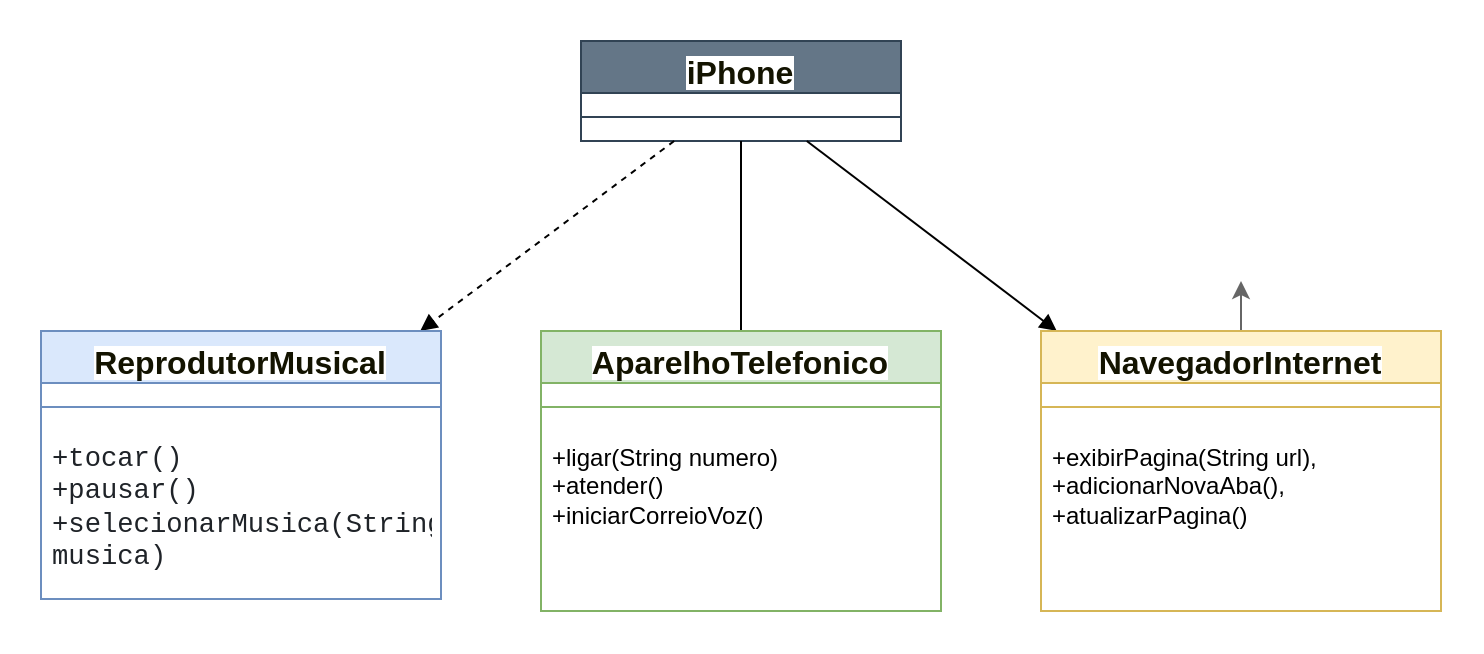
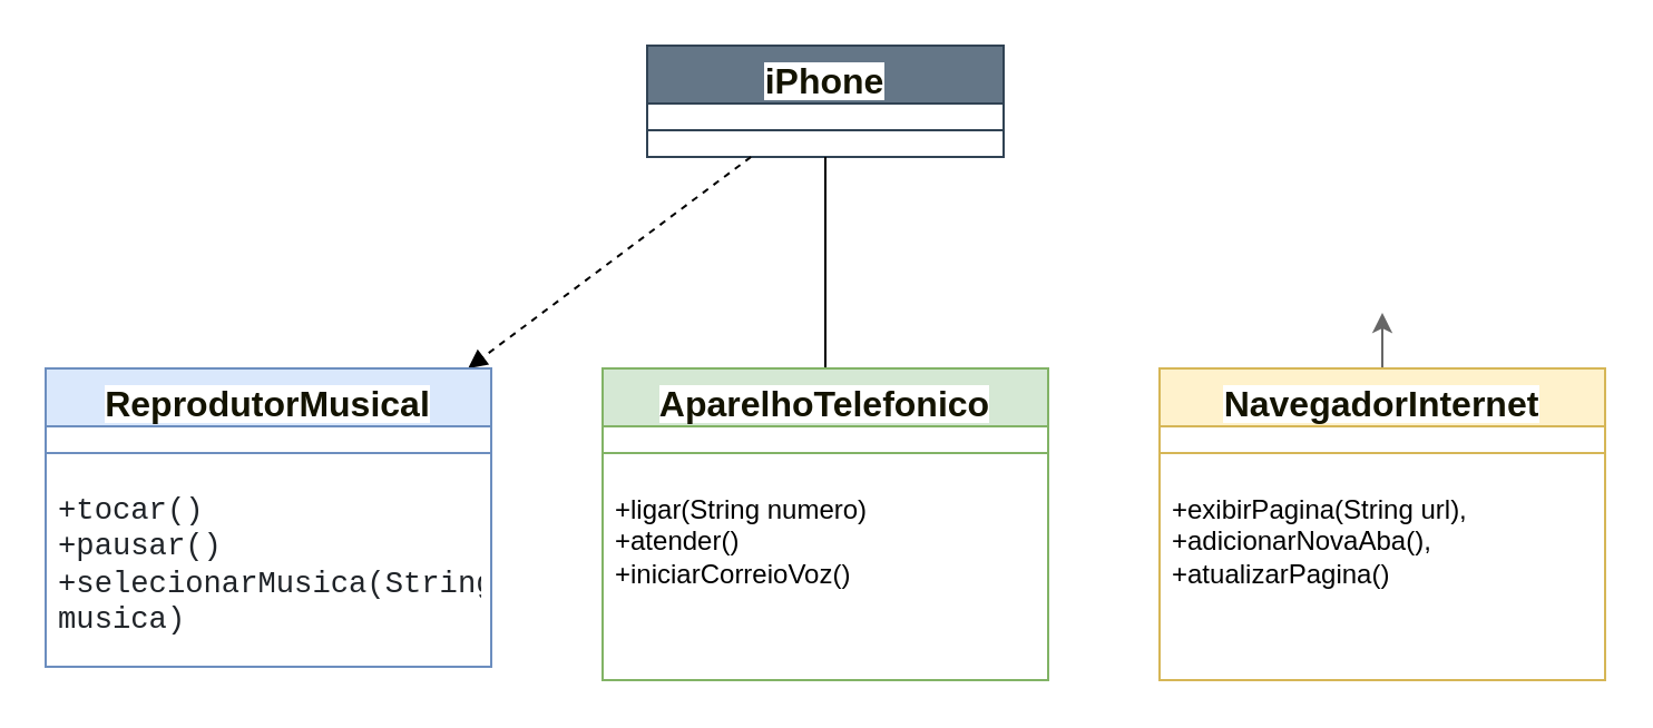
  <mxCell id="0" />
  <mxCell id="1" parent="0" />
  <mxCell id="2" value="&lt;span style=&quot;color: rgb(19, 19, 0); font-family: &amp;quot;trebuchet ms&amp;quot;, verdana, arial, sans-serif; font-size: 16px; text-align: start; text-wrap: nowrap; background-color: rgb(255, 255, 255);&quot;&gt;iPhone&lt;/span&gt;" style="swimlane;fontStyle=1;align=center;verticalAlign=top;childLayout=stackLayout;horizontal=1;startSize=26;horizontalStack=0;resizeParent=1;resizeParentMax=0;resizeLast=0;collapsible=1;marginBottom=0;whiteSpace=wrap;html=1;fillColor=#647687;fontColor=#ffffff;strokeColor=#314354;" vertex="1" parent="1"><mxGeometry x="290" y="20" width="160" height="50" as="geometry" /></mxCell>
  <mxCell id="3" value="" style="line;strokeWidth=1;fillColor=none;align=left;verticalAlign=middle;spacingTop=-1;spacingLeft=3;spacingRight=3;rotatable=0;labelPosition=right;points=[];portConstraint=eastwest;strokeColor=inherit;" vertex="1" parent="2"><mxGeometry y="26" width="160" height="24" as="geometry" /></mxCell>
  <mxCell id="4" value="" style="html=1;verticalAlign=bottom;endArrow=block;curved=0;rounded=0;dashed=1;" edge="1" parent="1" source="2" target="7"><mxGeometry width="80" relative="1" as="geometry"><mxPoint x="330" y="50" as="sourcePoint" /><mxPoint x="121.52" y="157.8" as="targetPoint" /></mxGeometry></mxCell>
  <mxCell id="5" value="" style="html=1;verticalAlign=bottom;endArrow=none;curved=0;rounded=0;" edge="1" parent="1" source="2" target="10"><mxGeometry width="80" relative="1" as="geometry"><mxPoint x="320" y="120" as="sourcePoint" /><mxPoint x="370" y="160" as="targetPoint" /></mxGeometry></mxCell>
- <mxCell id="6" value="" style="html=1;verticalAlign=bottom;endArrow=block;curved=0;rounded=0;" edge="1" parent="1" source="2" target="14"><mxGeometry width="80" relative="1" as="geometry"><mxPoint x="470" y="120" as="sourcePoint" /><mxPoint x="610" y="160" as="targetPoint" /></mxGeometry></mxCell>
  <mxCell id="7" value="&lt;span style=&quot;color: rgb(19, 19, 0); font-family: &amp;quot;trebuchet ms&amp;quot;, verdana, arial, sans-serif; font-size: 16px; text-align: start; text-wrap: nowrap; background-color: rgb(255, 255, 255);&quot;&gt;ReprodutorMusical&lt;/span&gt;" style="swimlane;fontStyle=1;align=center;verticalAlign=top;childLayout=stackLayout;horizontal=1;startSize=26;horizontalStack=0;resizeParent=1;resizeParentMax=0;resizeLast=0;collapsible=1;marginBottom=0;whiteSpace=wrap;html=1;fillColor=#dae8fc;strokeColor=#6c8ebf;" vertex="1" parent="1"><mxGeometry x="20" y="165" width="200" height="134" as="geometry" /></mxCell>
  <mxCell id="8" value="" style="line;strokeWidth=1;fillColor=none;align=left;verticalAlign=middle;spacingTop=-1;spacingLeft=3;spacingRight=3;rotatable=0;labelPosition=right;points=[];portConstraint=eastwest;strokeColor=inherit;" vertex="1" parent="7"><mxGeometry y="26" width="200" height="24" as="geometry" /></mxCell>
  <mxCell id="9" value="&lt;div&gt;&lt;div&gt;&lt;font face=&quot;ui-monospace, SFMono-Regular, SF Mono, Menlo, Consolas, Liberation Mono, monospace&quot; color=&quot;#1f2328&quot;&gt;&lt;span style=&quot;font-size: 13.6px; white-space-collapse: break-spaces;&quot;&gt;+tocar()&lt;/span&gt;&lt;/font&gt;&lt;/div&gt;&lt;div&gt;&lt;font face=&quot;ui-monospace, SFMono-Regular, SF Mono, Menlo, Consolas, Liberation Mono, monospace&quot; color=&quot;#1f2328&quot;&gt;&lt;span style=&quot;font-size: 13.6px; white-space-collapse: break-spaces;&quot;&gt;+pausar()&lt;/span&gt;&lt;/font&gt;&lt;/div&gt;&lt;div&gt;&lt;font face=&quot;ui-monospace, SFMono-Regular, SF Mono, Menlo, Consolas, Liberation Mono, monospace&quot; color=&quot;#1f2328&quot;&gt;&lt;span style=&quot;font-size: 13.6px; white-space-collapse: break-spaces;&quot;&gt;+selecionarMusica(String musica)&lt;/span&gt;&lt;/font&gt;&lt;/div&gt;&lt;div&gt;&lt;/div&gt;&lt;/div&gt;" style="text;strokeColor=none;fillColor=none;align=left;verticalAlign=top;spacingLeft=4;spacingRight=4;overflow=hidden;rotatable=0;points=[[0,0.5],[1,0.5]];portConstraint=eastwest;whiteSpace=wrap;html=1;" vertex="1" parent="7"><mxGeometry y="50" width="200" height="84" as="geometry" /></mxCell>
  <mxCell id="10" value="&lt;span style=&quot;color: rgb(19, 19, 0); font-family: &amp;quot;trebuchet ms&amp;quot;, verdana, arial, sans-serif; font-size: 16px; text-align: start; text-wrap: nowrap; background-color: rgb(255, 255, 255);&quot;&gt;AparelhoTelefonico&lt;/span&gt;" style="swimlane;fontStyle=1;align=center;verticalAlign=top;childLayout=stackLayout;horizontal=1;startSize=26;horizontalStack=0;resizeParent=1;resizeParentMax=0;resizeLast=0;collapsible=1;marginBottom=0;whiteSpace=wrap;html=1;fillColor=#d5e8d4;strokeColor=#82b366;" vertex="1" parent="1"><mxGeometry x="270" y="165" width="200" height="140" as="geometry" /></mxCell>
  <mxCell id="11" value="" style="line;strokeWidth=1;fillColor=none;align=left;verticalAlign=middle;spacingTop=-1;spacingLeft=3;spacingRight=3;rotatable=0;labelPosition=right;points=[];portConstraint=eastwest;strokeColor=inherit;" vertex="1" parent="10"><mxGeometry y="26" width="200" height="24" as="geometry" /></mxCell>
  <mxCell id="12" value="+ligar(String numero)&lt;div&gt;+atender()&lt;/div&gt;&lt;div&gt;+iniciarCorreioVoz()&lt;br&gt;&lt;div&gt;&lt;/div&gt;&lt;/div&gt;" style="text;strokeColor=none;fillColor=none;align=left;verticalAlign=top;spacingLeft=4;spacingRight=4;overflow=hidden;rotatable=0;points=[[0,0.5],[1,0.5]];portConstraint=eastwest;whiteSpace=wrap;html=1;" vertex="1" parent="10"><mxGeometry y="50" width="200" height="90" as="geometry" /></mxCell>
  <mxCell id="13" style="edgeStyle=orthogonalEdgeStyle;rounded=0;orthogonalLoop=1;jettySize=auto;html=1;fillColor=#f5f5f5;strokeColor=#666666;" edge="1" parent="1" source="14"><mxGeometry relative="1" as="geometry"><mxPoint x="620" y="140" as="targetPoint" /></mxGeometry></mxCell>
  <mxCell id="14" value="&lt;span style=&quot;color: rgb(19, 19, 0); font-family: &amp;quot;trebuchet ms&amp;quot;, verdana, arial, sans-serif; font-size: 16px; text-align: start; text-wrap: nowrap; background-color: rgb(255, 255, 255);&quot;&gt;NavegadorInternet&lt;/span&gt;" style="swimlane;fontStyle=1;align=center;verticalAlign=top;childLayout=stackLayout;horizontal=1;startSize=26;horizontalStack=0;resizeParent=1;resizeParentMax=0;resizeLast=0;collapsible=1;marginBottom=0;whiteSpace=wrap;html=1;fillColor=#fff2cc;strokeColor=#d6b656;" vertex="1" parent="1"><mxGeometry x="520" y="165" width="200" height="140" as="geometry" /></mxCell>
  <mxCell id="15" value="" style="line;strokeWidth=1;fillColor=none;align=left;verticalAlign=middle;spacingTop=-1;spacingLeft=3;spacingRight=3;rotatable=0;labelPosition=right;points=[];portConstraint=eastwest;strokeColor=inherit;" vertex="1" parent="14"><mxGeometry y="26" width="200" height="24" as="geometry" /></mxCell>
  <mxCell id="16" value="+exibirPagina(String url), +adicionarNovaAba(), +atualizarPagina()&lt;br&gt;&lt;div&gt;&lt;/div&gt;" style="text;strokeColor=none;fillColor=none;align=left;verticalAlign=top;spacingLeft=4;spacingRight=4;overflow=hidden;rotatable=0;points=[[0,0.5],[1,0.5]];portConstraint=eastwest;whiteSpace=wrap;html=1;" vertex="1" parent="14"><mxGeometry y="50" width="200" height="90" as="geometry" /></mxCell>
